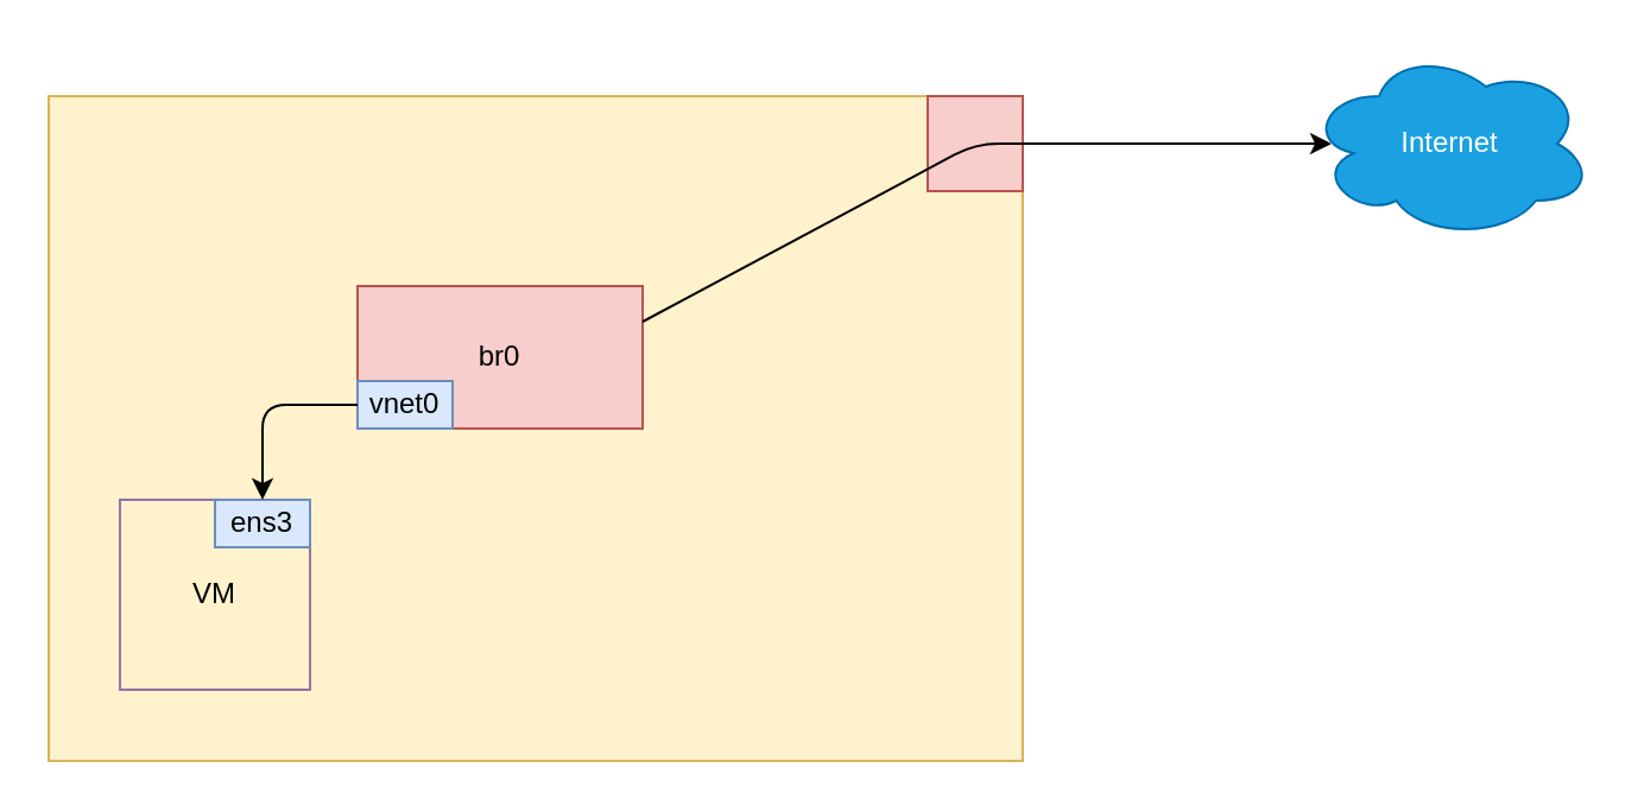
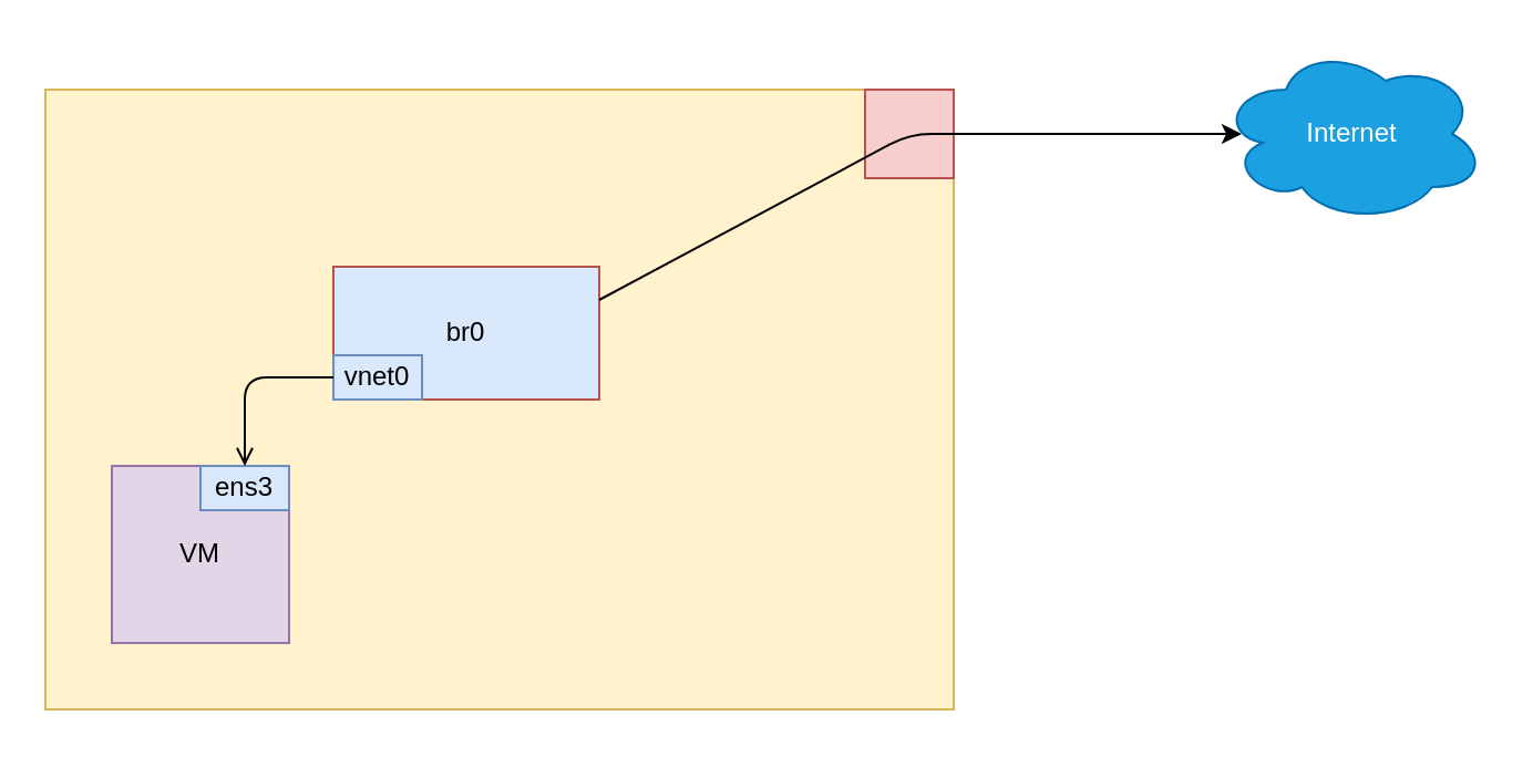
  <mxCell id="0" />
  <mxCell id="1" parent="0" />
  <mxCell id="2" value="" style="rounded=0;whiteSpace=wrap;html=1;fillColor=#fff2cc;strokeColor=#d6b656;" vertex="1" parent="1"><mxGeometry x="20" y="40" width="410" height="280" as="geometry" /></mxCell>
  <mxCell id="3" value="" style="rounded=0;whiteSpace=wrap;html=1;fillColor=#f8cecc;strokeColor=#b85450;" vertex="1" parent="1"><mxGeometry x="390" y="40" width="40" height="40" as="geometry" /></mxCell>
- <mxCell id="4" value="br0" style="rounded=0;whiteSpace=wrap;html=1;fillColor=#f8cecc;strokeColor=#b85450;" vertex="1" parent="1"><mxGeometry x="150" y="120" width="120" height="60" as="geometry" /></mxCell>
+ <mxCell id="4" value="br0" style="rounded=0;whiteSpace=wrap;html=1;fillColor=#dae8fc;strokeColor=#b85450;" vertex="1" parent="1"><mxGeometry x="150" y="120" width="120" height="60" as="geometry" /></mxCell>
  <mxCell id="5" value="" style="endArrow=classic;html=1;exitX=1;exitY=0.25;exitDx=0;exitDy=0;" edge="1" parent="1" source="4"><mxGeometry width="50" height="50" relative="1" as="geometry"><mxPoint x="250" y="220" as="sourcePoint" /><mxPoint x="560" y="60" as="targetPoint" /><Array as="points"><mxPoint x="410" y="60" /></Array></mxGeometry></mxCell>
  <mxCell id="6" value="Internet" style="ellipse;shape=cloud;whiteSpace=wrap;html=1;fillColor=#1ba1e2;strokeColor=#006EAF;fontColor=#ffffff;" vertex="1" parent="1"><mxGeometry x="550" y="20" width="120" height="80" as="geometry" /></mxCell>
  <mxCell id="7" value="vnet0" style="text;html=1;strokeColor=#6c8ebf;fillColor=#dae8fc;align=center;verticalAlign=middle;whiteSpace=wrap;rounded=0;" vertex="1" parent="1"><mxGeometry x="150" y="160" width="40" height="20" as="geometry" /></mxCell>
- <mxCell id="8" value="VM" style="whiteSpace=wrap;html=1;aspect=fixed;fillColor=#fff2cc;strokeColor=#9673a6;" vertex="1" parent="1"><mxGeometry x="50" y="210" width="80" height="80" as="geometry" /></mxCell>
+ <mxCell id="8" value="VM" style="whiteSpace=wrap;html=1;aspect=fixed;fillColor=#e1d5e7;strokeColor=#9673a6;" vertex="1" parent="1"><mxGeometry x="50" y="210" width="80" height="80" as="geometry" /></mxCell>
  <mxCell id="9" value="ens3" style="text;html=1;strokeColor=#6c8ebf;fillColor=#dae8fc;align=center;verticalAlign=middle;whiteSpace=wrap;rounded=0;" vertex="1" parent="1"><mxGeometry x="90" y="210" width="40" height="20" as="geometry" /></mxCell>
- <mxCell id="10" value="" style="endArrow=classic;html=1;exitX=0;exitY=0.5;exitDx=0;exitDy=0;entryX=0.5;entryY=0;entryDx=0;entryDy=0;" edge="1" parent="1" source="7" target="9"><mxGeometry width="50" height="50" relative="1" as="geometry"><mxPoint x="250" y="210" as="sourcePoint" /><mxPoint x="300" y="160" as="targetPoint" /><Array as="points"><mxPoint x="110" y="170" /></Array></mxGeometry></mxCell>
+ <mxCell id="10" value="" style="endArrow=open;html=1;exitX=0;exitY=0.5;exitDx=0;exitDy=0;entryX=0.5;entryY=0;entryDx=0;entryDy=0;" edge="1" parent="1" source="7" target="9"><mxGeometry width="50" height="50" relative="1" as="geometry"><mxPoint x="250" y="210" as="sourcePoint" /><mxPoint x="300" y="160" as="targetPoint" /><Array as="points"><mxPoint x="110" y="170" /></Array></mxGeometry></mxCell>
